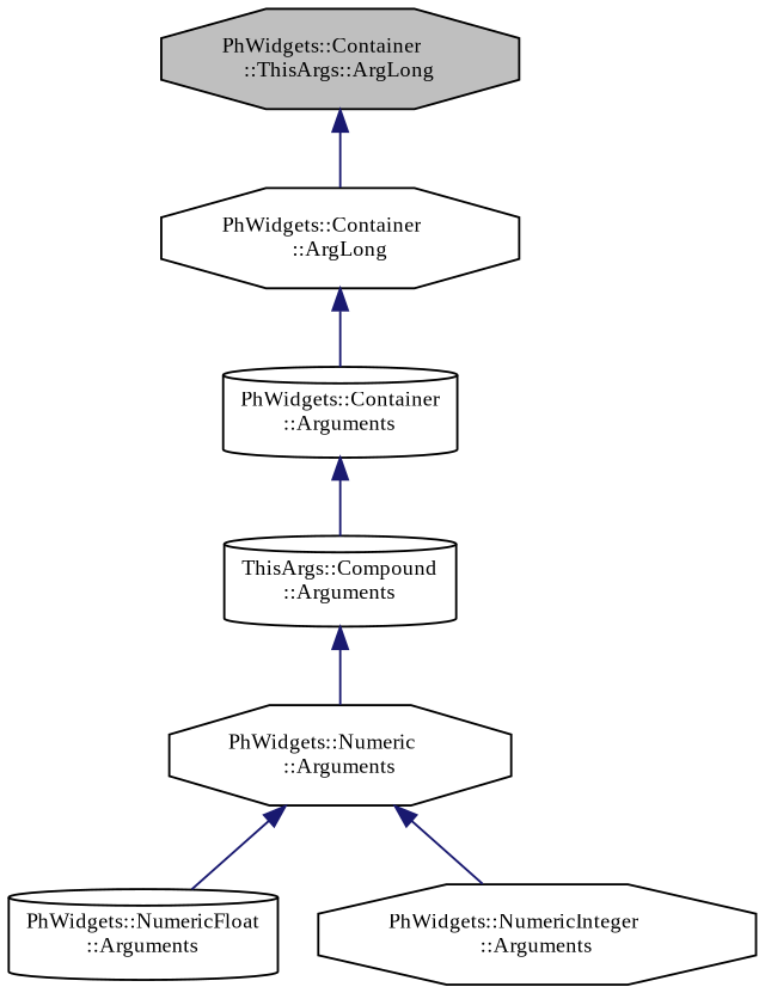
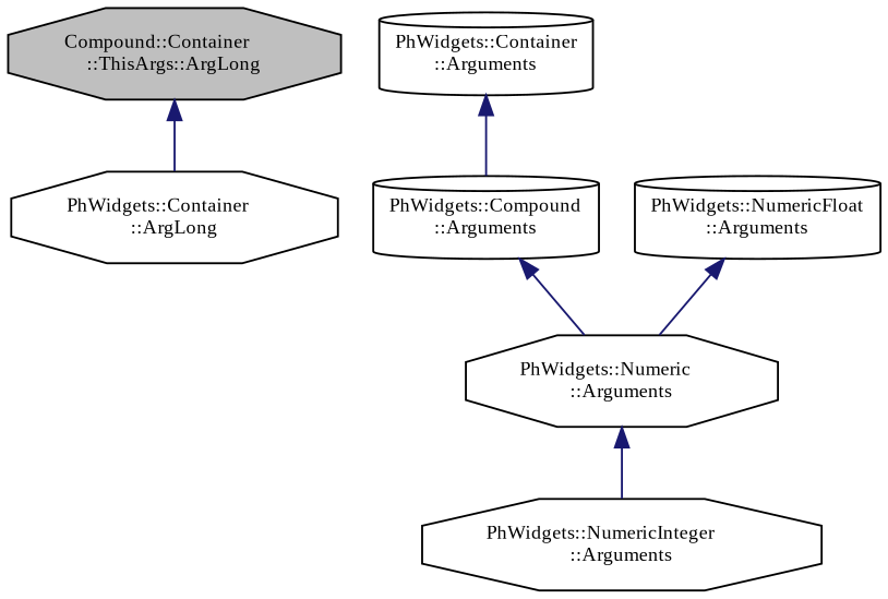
  digraph {
    fontname="Liberation Serif"
    node [color=black fillcolor=white fontname="Liberation Serif" fontsize=10 shape=octagon style=filled]
    edge [color=midnightblue dir=back fontname="Liberation Serif" fontsize=10 labelfontname=Helvetica labelfontsize=10 style=solid]
-   n1 [fillcolor=grey75 fontcolor=black height=0.2 label="PhWidgets::Container\l::ThisArgs::ArgLong" width=0.4]
+   n1 [fillcolor=grey75 fontcolor=black height=0.2 label="Compound::Container\l::ThisArgs::ArgLong" width=0.4]
    n2 [height=0.2 label="PhWidgets::Container\l::ArgLong" width=0.4]
    n3 [height=0.2 label="PhWidgets::Container\l::Arguments" shape=cylinder width=0.4]
-   n4 [height=0.2 label="ThisArgs::Compound\l::Arguments" shape=cylinder width=0.4]
+   n4 [height=0.2 label="PhWidgets::Compound\l::Arguments" shape=cylinder width=0.4]
    n5 [height=0.2 label="PhWidgets::Numeric\l::Arguments" width=0.4]
    n6 [height=0.2 label="PhWidgets::NumericFloat\l::Arguments" shape=cylinder width=0.4]
    n7 [height=0.2 label="PhWidgets::NumericInteger\l::Arguments" width=0.4]
    n1 -> n2
-   n2 -> n3
    n3 -> n4
    n4 -> n5
-   n5 -> n6
+   n6 -> n5
    n5 -> n7
  }
